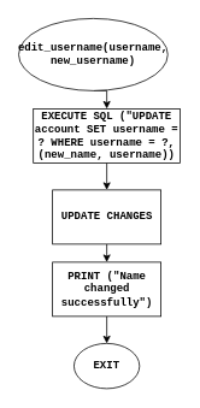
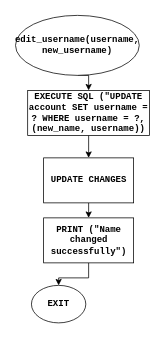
  <mxCell id="0" />
  <mxCell id="1" parent="0" />
  <mxCell id="2" style="edgeStyle=orthogonalEdgeStyle;rounded=0;orthogonalLoop=1;jettySize=auto;html=1;exitX=0.5;exitY=1;exitDx=0;exitDy=0;entryX=0.5;entryY=0;entryDx=0;entryDy=0;fontFamily=Courier New;fontStyle=1" parent="1" source="3" target="5" edge="1"><mxGeometry relative="1" as="geometry" /></mxCell>
  <mxCell id="3" value="edit_username(username, new_username)" style="ellipse;whiteSpace=wrap;html=1;fontFamily=Courier New;fontStyle=1" parent="1" vertex="1"><mxGeometry x="20" y="20" width="165" height="80" as="geometry" /></mxCell>
  <mxCell id="4" style="edgeStyle=orthogonalEdgeStyle;rounded=0;orthogonalLoop=1;jettySize=auto;html=1;exitX=0.5;exitY=1;exitDx=0;exitDy=0;entryX=0.5;entryY=0;entryDx=0;entryDy=0;fontFamily=Courier New;fontStyle=1" parent="1" source="5" target="7" edge="1"><mxGeometry relative="1" as="geometry" /></mxCell>
  <mxCell id="5" value="EXECUTE SQL (&quot;UPDATE account SET username = ? WHERE username = ?, (new_name, username))" style="rounded=0;whiteSpace=wrap;html=1;fontFamily=Courier New;fontStyle=1" parent="1" vertex="1"><mxGeometry x="36.25" y="120" width="162.5" height="60" as="geometry" /></mxCell>
  <mxCell id="6" style="edgeStyle=orthogonalEdgeStyle;rounded=0;orthogonalLoop=1;jettySize=auto;html=1;exitX=0.5;exitY=1;exitDx=0;exitDy=0;entryX=0.5;entryY=0;entryDx=0;entryDy=0;fontFamily=Courier New;fontStyle=1" parent="1" source="7" target="9" edge="1"><mxGeometry relative="1" as="geometry" /></mxCell>
  <mxCell id="7" value="UPDATE CHANGES" style="rounded=0;whiteSpace=wrap;html=1;fontFamily=Courier New;fontStyle=1" parent="1" vertex="1"><mxGeometry x="57.5" y="210" width="120" height="60" as="geometry" /></mxCell>
  <mxCell id="8" style="edgeStyle=orthogonalEdgeStyle;rounded=0;orthogonalLoop=1;jettySize=auto;html=1;exitX=0.5;exitY=1;exitDx=0;exitDy=0;entryX=0.5;entryY=0;entryDx=0;entryDy=0;fontFamily=Courier New;fontStyle=1" parent="1" source="9" target="10" edge="1"><mxGeometry relative="1" as="geometry" /></mxCell>
  <mxCell id="9" value="PRINT (&quot;Name changed successfully&quot;)" style="rounded=0;whiteSpace=wrap;html=1;fontFamily=Courier New;fontStyle=1" parent="1" vertex="1"><mxGeometry x="57.5" y="290" width="120" height="60" as="geometry" /></mxCell>
- <mxCell id="10" value="EXIT" style="ellipse;whiteSpace=wrap;html=1;fontFamily=Courier New;fontStyle=1" parent="1" vertex="1"><mxGeometry x="81.25" y="380" width="72.5" height="50" as="geometry" /></mxCell>
+ <mxCell id="10" value="EXIT" style="ellipse;whiteSpace=wrap;html=1;fontFamily=Courier New;fontStyle=1" parent="1" vertex="1"><mxGeometry x="41.25" y="380" width="72.5" height="50" as="geometry" /></mxCell>
